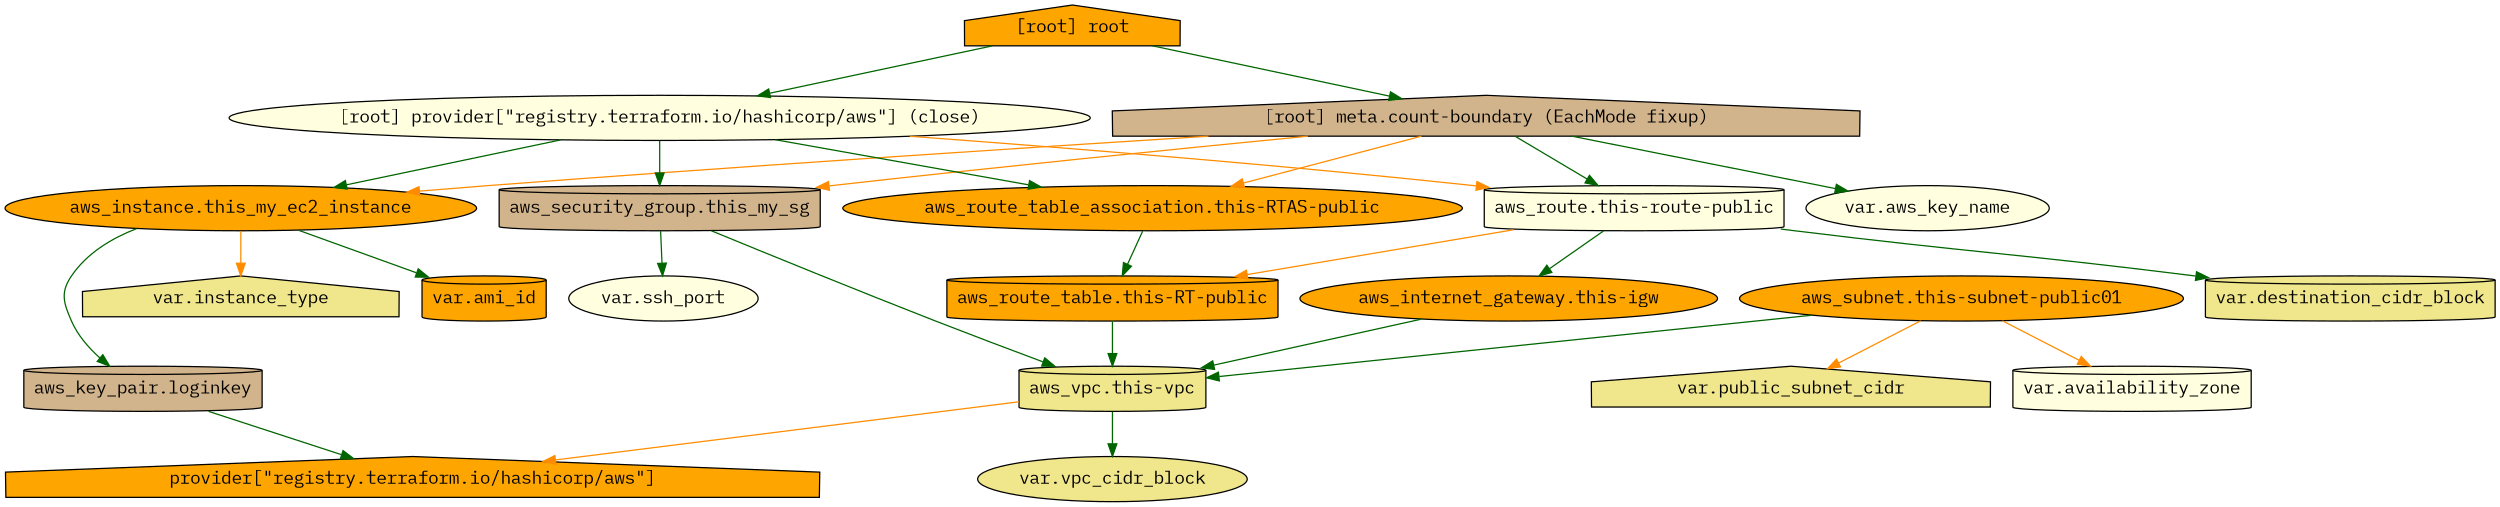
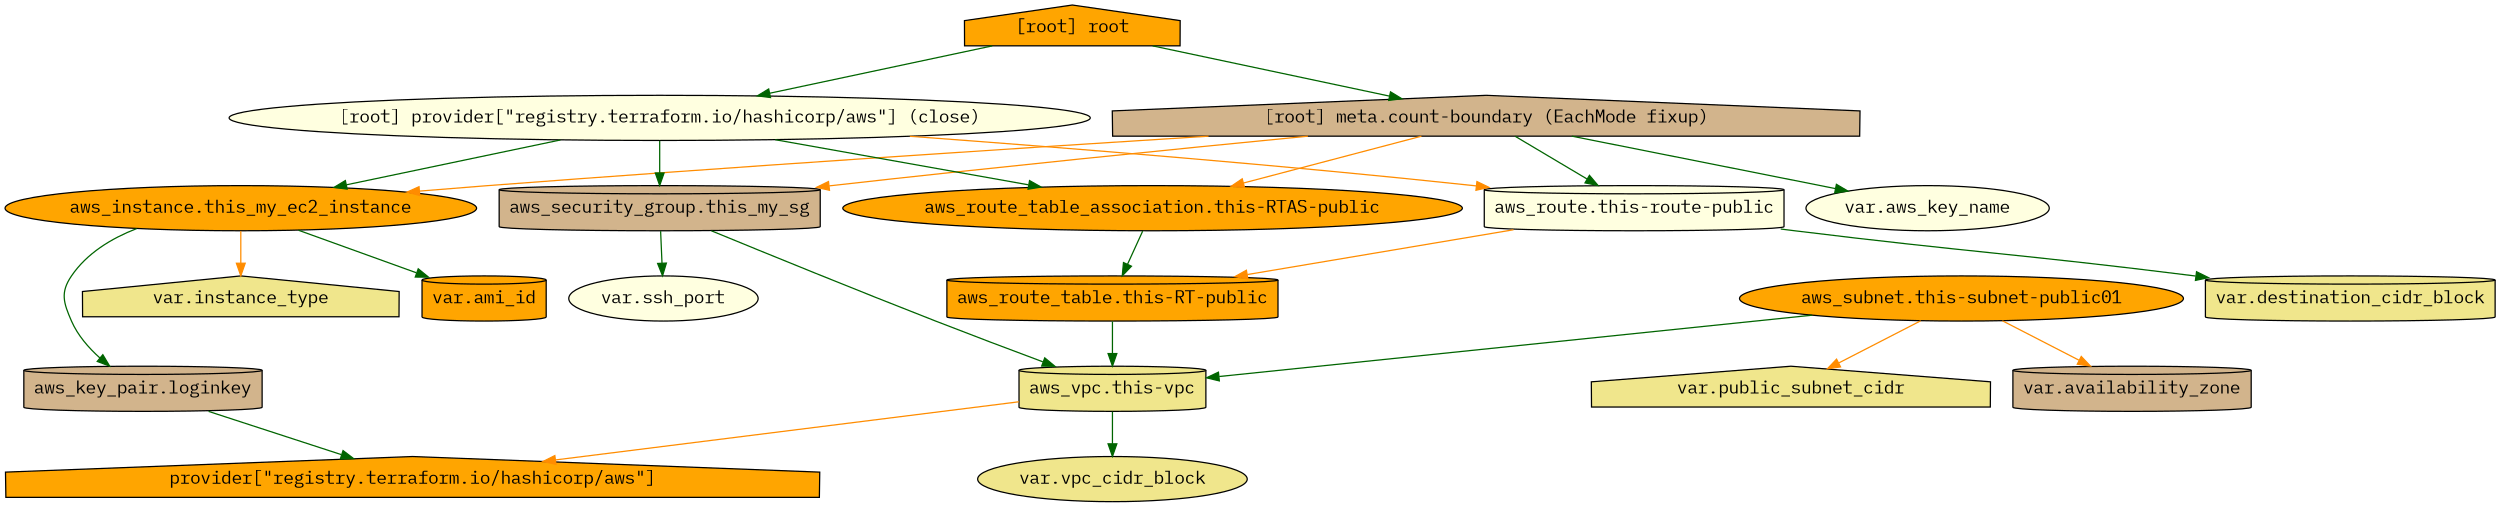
  digraph {
    compound=true
    fontname="IBM Plex Mono"
    newrank=true
    node [fillcolor=orange fontname="IBM Plex Mono" shape=ellipse style=filled]
    edge [color=darkgreen fontname="IBM Plex Mono"]
    n1 [label="aws_instance.this_my_ec2_instance"]
    n2 [fillcolor=tan label="aws_key_pair.loginkey" shape=cylinder]
    n3 [label="var.ami_id" shape=cylinder]
    n4 [fillcolor=khaki label="var.instance_type" shape=house]
-   n5 [label="aws_internet_gateway.this-igw"]
    n6 [fillcolor=khaki label="aws_vpc.this-vpc" shape=cylinder]
    n7 [label="provider[\"registry.terraform.io/hashicorp/aws\"]" shape=house]
    n8 [fillcolor=lightyellow label="aws_route.this-route-public" shape=cylinder]
    n9 [label="aws_route_table.this-RT-public" shape=cylinder]
    n10 [fillcolor=khaki label="var.destination_cidr_block" shape=cylinder]
    n11 [label="aws_route_table_association.this-RTAS-public"]
    n12 [label="aws_subnet.this-subnet-public01"]
    n13 [fillcolor=tan label="aws_security_group.this_my_sg" shape=cylinder]
    n14 [fillcolor=lightyellow label="var.ssh_port"]
-   n15 [fillcolor=lightyellow label="var.availability_zone" shape=cylinder]
+   n15 [fillcolor=tan label="var.availability_zone" shape=cylinder]
    n16 [fillcolor=khaki label="var.public_subnet_cidr" shape=house]
    n17 [fillcolor=khaki label="var.vpc_cidr_block"]
    n18 [fillcolor=lightyellow label="var.aws_key_name"]
    "[root] meta.count-boundary (EachMode fixup)" [fillcolor=tan shape=house]
    "[root] provider[\"registry.terraform.io/hashicorp/aws\"] (close)" [fillcolor=lightyellow]
    "[root] root" [shape=house]
    subgraph sub_1 {
      n1
      n2
      n3
      n4
-     n5
      n6
      n7
      n8
      n9
      n10
      n11
      n12
      n13
      n14
      n15
      n16
      n17
      n18
      "[root] meta.count-boundary (EachMode fixup)"
      "[root] provider[\"registry.terraform.io/hashicorp/aws\"] (close)"
      "[root] root"
    }
    n1 -> n2
    n1 -> n3
    n1 -> n4 [color=darkorange]
    n2 -> n7
-   n5 -> n6
    n6 -> n7 [color=darkorange]
    n6 -> n17
-   n8 -> n5
    n8 -> n9 [color=darkorange]
    n8 -> n10
    n9 -> n6
    n11 -> n9
    n12 -> n6
    n12 -> n15 [color=darkorange]
    n12 -> n16 [color=darkorange]
    n13 -> n6
    n13 -> n14
    "[root] meta.count-boundary (EachMode fixup)" -> n1 [color=darkorange]
    "[root] meta.count-boundary (EachMode fixup)" -> n8
    "[root] meta.count-boundary (EachMode fixup)" -> n11 [color=darkorange]
    "[root] meta.count-boundary (EachMode fixup)" -> n13 [color=darkorange]
    "[root] meta.count-boundary (EachMode fixup)" -> n18
    "[root] provider[\"registry.terraform.io/hashicorp/aws\"] (close)" -> n1
    "[root] provider[\"registry.terraform.io/hashicorp/aws\"] (close)" -> n8 [color=darkorange]
    "[root] provider[\"registry.terraform.io/hashicorp/aws\"] (close)" -> n11
    "[root] provider[\"registry.terraform.io/hashicorp/aws\"] (close)" -> n13
    "[root] root" -> "[root] meta.count-boundary (EachMode fixup)"
    "[root] root" -> "[root] provider[\"registry.terraform.io/hashicorp/aws\"] (close)"
  }
